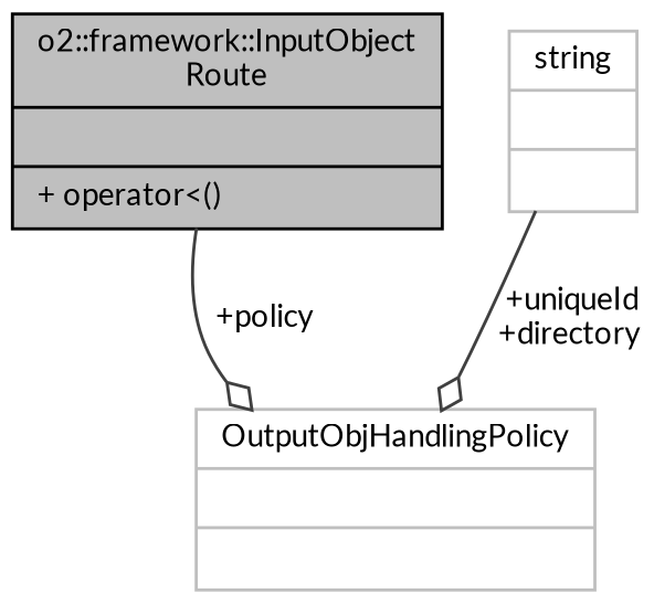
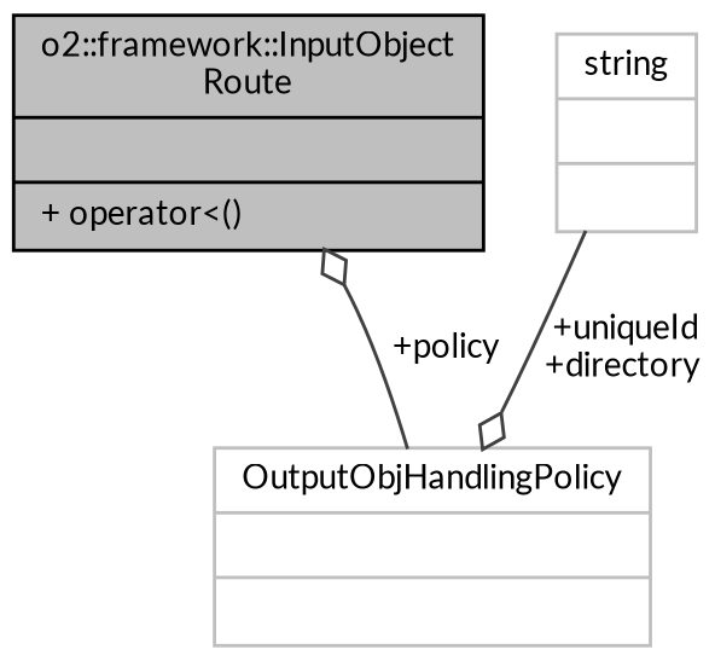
  digraph {
    fontname=Lato
    node [color=grey75 fontname=Lato fontsize=10 shape=record]
    edge [arrowhead=odiamond color=grey25 fontname=Lato fontsize=10 labelfontname=Helvetica labelfontsize=10 style=solid]
    n1 [color=black fillcolor=grey75 fontcolor=black height=0.2 label="{o2::framework::InputObject\lRoute\n||+ operator\<()\l}" style=filled width=0.4]
    n2 [height=0.2 label="{OutputObjHandlingPolicy\n||}" width=0.4]
    n3 [height=0.2 label="{string\n||}" width=0.4]
-   n1 -> n2 [label=" +policy"]
+   n2 -> n1 [label=" +policy"]
    n3 -> n2 [label=" +uniqueId\n+directory"]
  }
